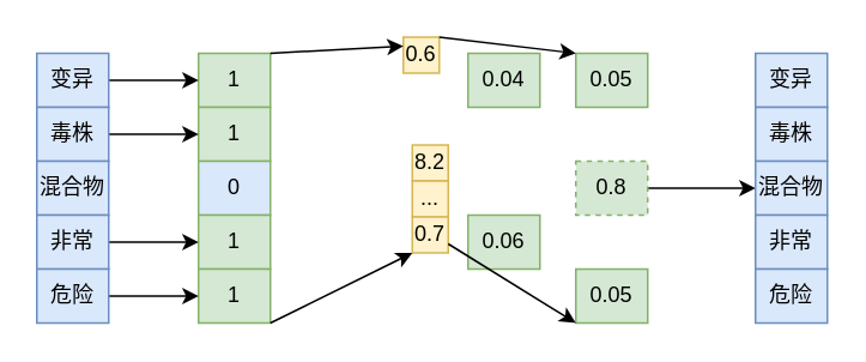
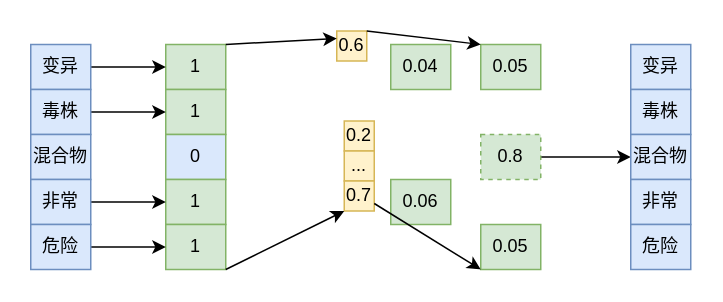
  <mxCell id="0" />
  <mxCell id="1" parent="0" />
  <mxCell id="2" value="1" style="rounded=0;whiteSpace=wrap;html=1;fillColor=#d5e8d4;strokeColor=#82b366;" vertex="1" parent="1"><mxGeometry x="110" y="29" width="40" height="30" as="geometry" /></mxCell>
  <mxCell id="3" value="1" style="rounded=0;whiteSpace=wrap;html=1;fillColor=#d5e8d4;strokeColor=#82b366;" vertex="1" parent="1"><mxGeometry x="110" y="59" width="40" height="30" as="geometry" /></mxCell>
  <mxCell id="4" value="0" style="rounded=0;whiteSpace=wrap;html=1;fillColor=#dae8fc;strokeColor=#82b366;" vertex="1" parent="1"><mxGeometry x="110" y="89" width="40" height="30" as="geometry" /></mxCell>
  <mxCell id="5" value="1" style="rounded=0;whiteSpace=wrap;html=1;fillColor=#d5e8d4;strokeColor=#82b366;" vertex="1" parent="1"><mxGeometry x="110" y="119" width="40" height="30" as="geometry" /></mxCell>
  <mxCell id="6" value="1" style="rounded=0;whiteSpace=wrap;html=1;fillColor=#d5e8d4;strokeColor=#82b366;" vertex="1" parent="1"><mxGeometry x="110" y="149" width="40" height="30" as="geometry" /></mxCell>
  <mxCell id="7" value="0.05" style="rounded=0;whiteSpace=wrap;html=1;fillColor=#d5e8d4;strokeColor=#82b366;" vertex="1" parent="1"><mxGeometry x="320" y="29" width="40" height="30" as="geometry" /></mxCell>
  <mxCell id="8" value="0.04" style="rounded=0;whiteSpace=wrap;html=1;fillColor=#d5e8d4;strokeColor=#82b366;" vertex="1" parent="1"><mxGeometry x="260" y="29" width="40" height="30" as="geometry" /></mxCell>
  <mxCell id="9" style="edgeStyle=orthogonalEdgeStyle;rounded=0;orthogonalLoop=1;jettySize=auto;html=1;exitX=1;exitY=0.5;exitDx=0;exitDy=0;entryX=0;entryY=0.5;entryDx=0;entryDy=0;" edge="1" parent="1" source="10" target="32"><mxGeometry relative="1" as="geometry" /></mxCell>
  <mxCell id="10" value="0.8" style="rounded=0;whiteSpace=wrap;html=1;fillColor=#d5e8d4;strokeColor=#82b366;dashed=1;" vertex="1" parent="1"><mxGeometry x="320" y="89" width="40" height="30" as="geometry" /></mxCell>
  <mxCell id="11" value="0.06" style="rounded=0;whiteSpace=wrap;html=1;fillColor=#d5e8d4;strokeColor=#82b366;" vertex="1" parent="1"><mxGeometry x="260" y="119" width="40" height="30" as="geometry" /></mxCell>
  <mxCell id="12" value="0.05" style="rounded=0;whiteSpace=wrap;html=1;fillColor=#d5e8d4;strokeColor=#82b366;" vertex="1" parent="1"><mxGeometry x="320" y="149" width="40" height="30" as="geometry" /></mxCell>
  <mxCell id="13" value="0.6" style="rounded=0;whiteSpace=wrap;html=1;fillColor=#fff2cc;strokeColor=#d6b656;" vertex="1" parent="1"><mxGeometry x="224" y="20" width="20" height="20" as="geometry" /></mxCell>
- <mxCell id="14" value="8.2" style="rounded=0;whiteSpace=wrap;html=1;fillColor=#fff2cc;strokeColor=#d6b656;" vertex="1" parent="1"><mxGeometry x="229" y="80" width="20" height="20" as="geometry" /></mxCell>
+ <mxCell id="14" value="0.2" style="rounded=0;whiteSpace=wrap;html=1;fillColor=#fff2cc;strokeColor=#d6b656;" vertex="1" parent="1"><mxGeometry x="229" y="80" width="20" height="20" as="geometry" /></mxCell>
  <mxCell id="15" value="..." style="rounded=0;whiteSpace=wrap;html=1;fillColor=#fff2cc;strokeColor=#d6b656;" vertex="1" parent="1"><mxGeometry x="229" y="100" width="20" height="20" as="geometry" /></mxCell>
  <mxCell id="16" value="0.7" style="rounded=0;whiteSpace=wrap;html=1;fillColor=#fff2cc;strokeColor=#d6b656;" vertex="1" parent="1"><mxGeometry x="229" y="120" width="20" height="20" as="geometry" /></mxCell>
  <mxCell id="17" value="" style="endArrow=classic;html=1;exitX=1;exitY=0;exitDx=0;exitDy=0;entryX=0;entryY=0.25;entryDx=0;entryDy=0;" edge="1" parent="1" source="2" target="13"><mxGeometry width="50" height="50" relative="1" as="geometry"><mxPoint x="460" y="259" as="sourcePoint" /><mxPoint x="510" y="209" as="targetPoint" /></mxGeometry></mxCell>
  <mxCell id="18" value="" style="endArrow=classic;html=1;exitX=1;exitY=1;exitDx=0;exitDy=0;entryX=0;entryY=1;entryDx=0;entryDy=0;" edge="1" parent="1" source="6" target="16"><mxGeometry width="50" height="50" relative="1" as="geometry"><mxPoint x="460" y="259" as="sourcePoint" /><mxPoint x="510" y="209" as="targetPoint" /></mxGeometry></mxCell>
  <mxCell id="19" value="" style="endArrow=classic;html=1;exitX=1;exitY=0;exitDx=0;exitDy=0;entryX=0;entryY=0;entryDx=0;entryDy=0;" edge="1" parent="1" source="13" target="7"><mxGeometry width="50" height="50" relative="1" as="geometry"><mxPoint x="460" y="259" as="sourcePoint" /><mxPoint x="510" y="209" as="targetPoint" /></mxGeometry></mxCell>
  <mxCell id="20" value="" style="endArrow=classic;html=1;exitX=1;exitY=0.75;exitDx=0;exitDy=0;entryX=0;entryY=1;entryDx=0;entryDy=0;" edge="1" parent="1" source="16" target="12"><mxGeometry width="50" height="50" relative="1" as="geometry"><mxPoint x="160" y="189" as="sourcePoint" /><mxPoint x="310" y="169" as="targetPoint" /></mxGeometry></mxCell>
  <mxCell id="21" style="edgeStyle=orthogonalEdgeStyle;rounded=0;orthogonalLoop=1;jettySize=auto;html=1;exitX=1;exitY=0.5;exitDx=0;exitDy=0;entryX=0;entryY=0.5;entryDx=0;entryDy=0;" edge="1" parent="1" source="22" target="2"><mxGeometry relative="1" as="geometry" /></mxCell>
  <mxCell id="22" value="变异" style="rounded=0;whiteSpace=wrap;html=1;fillColor=#dae8fc;strokeColor=#6c8ebf;" vertex="1" parent="1"><mxGeometry x="20" y="29" width="40" height="30" as="geometry" /></mxCell>
  <mxCell id="23" style="edgeStyle=orthogonalEdgeStyle;rounded=0;orthogonalLoop=1;jettySize=auto;html=1;exitX=1;exitY=0.5;exitDx=0;exitDy=0;entryX=0;entryY=0.5;entryDx=0;entryDy=0;" edge="1" parent="1" source="24" target="3"><mxGeometry relative="1" as="geometry" /></mxCell>
  <mxCell id="24" value="毒株" style="rounded=0;whiteSpace=wrap;html=1;fillColor=#dae8fc;strokeColor=#6c8ebf;" vertex="1" parent="1"><mxGeometry x="20" y="59" width="40" height="30" as="geometry" /></mxCell>
  <mxCell id="25" value="混合物" style="rounded=0;whiteSpace=wrap;html=1;fillColor=#dae8fc;strokeColor=#6c8ebf;" vertex="1" parent="1"><mxGeometry x="20" y="89" width="40" height="30" as="geometry" /></mxCell>
  <mxCell id="26" style="edgeStyle=orthogonalEdgeStyle;rounded=0;orthogonalLoop=1;jettySize=auto;html=1;exitX=1;exitY=0.5;exitDx=0;exitDy=0;entryX=0;entryY=0.5;entryDx=0;entryDy=0;" edge="1" parent="1" source="27" target="5"><mxGeometry relative="1" as="geometry" /></mxCell>
  <mxCell id="27" value="非常" style="rounded=0;whiteSpace=wrap;html=1;fillColor=#dae8fc;strokeColor=#6c8ebf;" vertex="1" parent="1"><mxGeometry x="20" y="119" width="40" height="30" as="geometry" /></mxCell>
  <mxCell id="28" style="edgeStyle=orthogonalEdgeStyle;rounded=0;orthogonalLoop=1;jettySize=auto;html=1;exitX=1;exitY=0.5;exitDx=0;exitDy=0;entryX=0;entryY=0.5;entryDx=0;entryDy=0;" edge="1" parent="1" source="29" target="6"><mxGeometry relative="1" as="geometry" /></mxCell>
  <mxCell id="29" value="危险" style="rounded=0;whiteSpace=wrap;html=1;fillColor=#dae8fc;strokeColor=#6c8ebf;" vertex="1" parent="1"><mxGeometry x="20" y="149" width="40" height="30" as="geometry" /></mxCell>
  <mxCell id="30" value="变异" style="rounded=0;whiteSpace=wrap;html=1;fillColor=#dae8fc;strokeColor=#6c8ebf;" vertex="1" parent="1"><mxGeometry x="420" y="29" width="40" height="30" as="geometry" /></mxCell>
  <mxCell id="31" value="毒株" style="rounded=0;whiteSpace=wrap;html=1;fillColor=#dae8fc;strokeColor=#6c8ebf;" vertex="1" parent="1"><mxGeometry x="420" y="59" width="40" height="30" as="geometry" /></mxCell>
  <mxCell id="32" value="混合物" style="rounded=0;whiteSpace=wrap;html=1;fillColor=#dae8fc;strokeColor=#6c8ebf;" vertex="1" parent="1"><mxGeometry x="420" y="89" width="40" height="30" as="geometry" /></mxCell>
  <mxCell id="33" value="非常" style="rounded=0;whiteSpace=wrap;html=1;fillColor=#dae8fc;strokeColor=#6c8ebf;" vertex="1" parent="1"><mxGeometry x="420" y="119" width="40" height="30" as="geometry" /></mxCell>
  <mxCell id="34" value="危险" style="rounded=0;whiteSpace=wrap;html=1;fillColor=#dae8fc;strokeColor=#6c8ebf;" vertex="1" parent="1"><mxGeometry x="420" y="149" width="40" height="30" as="geometry" /></mxCell>
